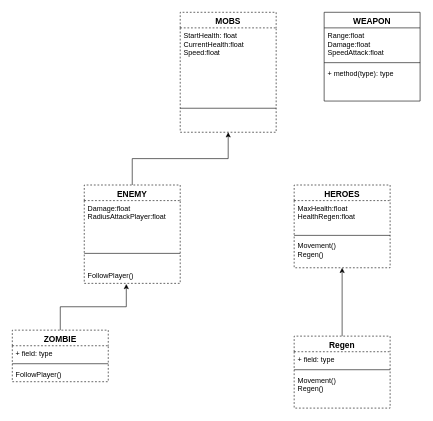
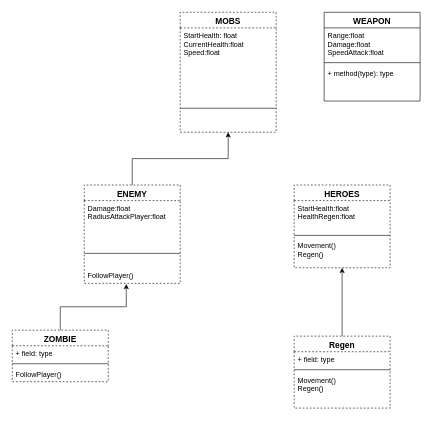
  <mxCell id="0" />
  <mxCell id="1" parent="0" />
  <mxCell id="2" value="MOBS" style="swimlane;fontStyle=1;align=center;verticalAlign=top;childLayout=stackLayout;horizontal=1;startSize=26;horizontalStack=0;resizeParent=1;resizeParentMax=0;resizeLast=0;collapsible=1;marginBottom=0;dashed=1;fontColor=#000000;strokeColor=#000000;strokeWidth=1;fillColor=none;fontSize=14;" parent="1" vertex="1"><mxGeometry x="300" y="20" width="160" height="200" as="geometry" /></mxCell>
  <mxCell id="3" value="StartHealth: float&#10;CurrentHealth:float&#10;Speed:float" style="text;strokeColor=none;fillColor=none;align=left;verticalAlign=top;spacingLeft=4;spacingRight=4;overflow=hidden;rotatable=0;points=[[0,0.5],[1,0.5]];portConstraint=eastwest;" parent="2" vertex="1"><mxGeometry y="26" width="160" height="94" as="geometry" /></mxCell>
  <mxCell id="4" value="" style="line;strokeWidth=1;fillColor=none;align=left;verticalAlign=middle;spacingTop=-1;spacingLeft=3;spacingRight=3;rotatable=0;labelPosition=right;points=[];portConstraint=eastwest;" parent="2" vertex="1"><mxGeometry y="120" width="160" height="80" as="geometry" /></mxCell>
  <mxCell id="5" style="edgeStyle=orthogonalEdgeStyle;rounded=0;orthogonalLoop=1;jettySize=auto;html=1;entryX=0.5;entryY=1;entryDx=0;entryDy=0;fontSize=14;fontColor=#000000;" parent="1" source="6" target="2" edge="1"><mxGeometry relative="1" as="geometry" /></mxCell>
  <mxCell id="6" value="ENEMY" style="swimlane;fontStyle=1;align=center;verticalAlign=top;childLayout=stackLayout;horizontal=1;startSize=26;horizontalStack=0;resizeParent=1;resizeParentMax=0;resizeLast=0;collapsible=1;marginBottom=0;dashed=1;fontSize=14;fontColor=#000000;strokeColor=#000000;strokeWidth=1;fillColor=none;" parent="1" vertex="1"><mxGeometry x="140" y="308" width="160" height="164" as="geometry" /></mxCell>
  <mxCell id="7" value="Damage:float&#10;RadiusAttackPlayer:float" style="text;strokeColor=none;fillColor=none;align=left;verticalAlign=top;spacingLeft=4;spacingRight=4;overflow=hidden;rotatable=0;points=[[0,0.5],[1,0.5]];portConstraint=eastwest;" parent="6" vertex="1"><mxGeometry y="26" width="160" height="64" as="geometry" /></mxCell>
  <mxCell id="8" value="" style="line;strokeWidth=1;fillColor=none;align=left;verticalAlign=middle;spacingTop=-1;spacingLeft=3;spacingRight=3;rotatable=0;labelPosition=right;points=[];portConstraint=eastwest;" parent="6" vertex="1"><mxGeometry y="90" width="160" height="48" as="geometry" /></mxCell>
  <mxCell id="9" value="FollowPlayer()&#10;" style="text;strokeColor=none;fillColor=none;align=left;verticalAlign=top;spacingLeft=4;spacingRight=4;overflow=hidden;rotatable=0;points=[[0,0.5],[1,0.5]];portConstraint=eastwest;" parent="6" vertex="1"><mxGeometry y="138" width="160" height="26" as="geometry" /></mxCell>
  <mxCell id="10" value="HEROES" style="swimlane;fontStyle=1;align=center;verticalAlign=top;childLayout=stackLayout;horizontal=1;startSize=26;horizontalStack=0;resizeParent=1;resizeParentMax=0;resizeLast=0;collapsible=1;marginBottom=0;dashed=1;fontSize=14;fontColor=#000000;strokeColor=#000000;strokeWidth=1;fillColor=none;" parent="1" vertex="1"><mxGeometry x="490" y="308" width="160" height="138" as="geometry" /></mxCell>
- <mxCell id="11" value="MaxHealth:float&#10;HealthRegen:float" style="text;strokeColor=none;fillColor=none;align=left;verticalAlign=top;spacingLeft=4;spacingRight=4;overflow=hidden;rotatable=0;points=[[0,0.5],[1,0.5]];portConstraint=eastwest;" parent="10" vertex="1"><mxGeometry y="26" width="160" height="54" as="geometry" /></mxCell>
+ <mxCell id="11" value="StartHealth:float&#10;HealthRegen:float" style="text;strokeColor=none;fillColor=none;align=left;verticalAlign=top;spacingLeft=4;spacingRight=4;overflow=hidden;rotatable=0;points=[[0,0.5],[1,0.5]];portConstraint=eastwest;" parent="10" vertex="1"><mxGeometry y="26" width="160" height="54" as="geometry" /></mxCell>
  <mxCell id="12" value="" style="line;strokeWidth=1;fillColor=none;align=left;verticalAlign=middle;spacingTop=-1;spacingLeft=3;spacingRight=3;rotatable=0;labelPosition=right;points=[];portConstraint=eastwest;" parent="10" vertex="1"><mxGeometry y="80" width="160" height="8" as="geometry" /></mxCell>
  <mxCell id="13" value="Movement()&#10;Regen()" style="text;strokeColor=none;fillColor=none;align=left;verticalAlign=top;spacingLeft=4;spacingRight=4;overflow=hidden;rotatable=0;points=[[0,0.5],[1,0.5]];portConstraint=eastwest;" parent="10" vertex="1"><mxGeometry y="88" width="160" height="50" as="geometry" /></mxCell>
  <mxCell id="14" style="edgeStyle=orthogonalEdgeStyle;rounded=0;orthogonalLoop=1;jettySize=auto;html=1;entryX=0.438;entryY=1.038;entryDx=0;entryDy=0;entryPerimeter=0;fontSize=14;fontColor=#000000;endArrow=classic;endFill=1;" parent="1" source="15" target="9" edge="1"><mxGeometry relative="1" as="geometry" /></mxCell>
  <mxCell id="15" value="ZOMBIE" style="swimlane;fontStyle=1;align=center;verticalAlign=top;childLayout=stackLayout;horizontal=1;startSize=26;horizontalStack=0;resizeParent=1;resizeParentMax=0;resizeLast=0;collapsible=1;marginBottom=0;dashed=1;fontSize=14;fontColor=#000000;strokeColor=#000000;strokeWidth=1;fillColor=none;" parent="1" vertex="1"><mxGeometry x="20" y="550" width="160" height="86" as="geometry" /></mxCell>
  <mxCell id="16" value="+ field: type" style="text;strokeColor=none;fillColor=none;align=left;verticalAlign=top;spacingLeft=4;spacingRight=4;overflow=hidden;rotatable=0;points=[[0,0.5],[1,0.5]];portConstraint=eastwest;" parent="15" vertex="1"><mxGeometry y="26" width="160" height="26" as="geometry" /></mxCell>
  <mxCell id="17" value="" style="line;strokeWidth=1;fillColor=none;align=left;verticalAlign=middle;spacingTop=-1;spacingLeft=3;spacingRight=3;rotatable=0;labelPosition=right;points=[];portConstraint=eastwest;" parent="15" vertex="1"><mxGeometry y="52" width="160" height="8" as="geometry" /></mxCell>
  <mxCell id="18" value="FollowPlayer()&#10;" style="text;strokeColor=none;fillColor=none;align=left;verticalAlign=top;spacingLeft=4;spacingRight=4;overflow=hidden;rotatable=0;points=[[0,0.5],[1,0.5]];portConstraint=eastwest;" parent="15" vertex="1"><mxGeometry y="60" width="160" height="26" as="geometry" /></mxCell>
  <mxCell id="19" style="edgeStyle=orthogonalEdgeStyle;rounded=0;orthogonalLoop=1;jettySize=auto;html=1;entryX=0.5;entryY=1;entryDx=0;entryDy=0;entryPerimeter=0;fontSize=14;fontColor=#000000;endArrow=classic;endFill=1;" parent="1" source="20" target="13" edge="1"><mxGeometry relative="1" as="geometry" /></mxCell>
  <mxCell id="20" value="Regen" style="swimlane;fontStyle=1;align=center;verticalAlign=top;childLayout=stackLayout;horizontal=1;startSize=26;horizontalStack=0;resizeParent=1;resizeParentMax=0;resizeLast=0;collapsible=1;marginBottom=0;dashed=1;fontSize=14;fontColor=#000000;strokeColor=#000000;strokeWidth=1;fillColor=none;" parent="1" vertex="1"><mxGeometry x="490" y="560" width="160" height="120" as="geometry" /></mxCell>
  <mxCell id="21" value="+ field: type" style="text;strokeColor=none;fillColor=none;align=left;verticalAlign=top;spacingLeft=4;spacingRight=4;overflow=hidden;rotatable=0;points=[[0,0.5],[1,0.5]];portConstraint=eastwest;" parent="20" vertex="1"><mxGeometry y="26" width="160" height="26" as="geometry" /></mxCell>
  <mxCell id="22" value="" style="line;strokeWidth=1;fillColor=none;align=left;verticalAlign=middle;spacingTop=-1;spacingLeft=3;spacingRight=3;rotatable=0;labelPosition=right;points=[];portConstraint=eastwest;" parent="20" vertex="1"><mxGeometry y="52" width="160" height="8" as="geometry" /></mxCell>
  <mxCell id="23" value="Movement()&#10;Regen()&#10;&#10;" style="text;strokeColor=none;fillColor=none;align=left;verticalAlign=top;spacingLeft=4;spacingRight=4;overflow=hidden;rotatable=0;points=[[0,0.5],[1,0.5]];portConstraint=eastwest;" parent="20" vertex="1"><mxGeometry y="60" width="160" height="60" as="geometry" /></mxCell>
  <mxCell id="24" value="WEAPON&#10;" style="swimlane;fontStyle=1;align=center;verticalAlign=top;childLayout=stackLayout;horizontal=1;startSize=26;horizontalStack=0;resizeParent=1;resizeParentMax=0;resizeLast=0;collapsible=1;marginBottom=0;fontSize=14;" parent="1" vertex="1"><mxGeometry x="540" y="20" width="160" height="148" as="geometry" /></mxCell>
  <mxCell id="25" value="Range:float&#10;Damage:float&#10;SpeedAttack:float&#10;" style="text;strokeColor=none;fillColor=none;align=left;verticalAlign=top;spacingLeft=4;spacingRight=4;overflow=hidden;rotatable=0;points=[[0,0.5],[1,0.5]];portConstraint=eastwest;" parent="24" vertex="1"><mxGeometry y="26" width="160" height="54" as="geometry" /></mxCell>
  <mxCell id="26" value="" style="line;strokeWidth=1;fillColor=none;align=left;verticalAlign=middle;spacingTop=-1;spacingLeft=3;spacingRight=3;rotatable=0;labelPosition=right;points=[];portConstraint=eastwest;" parent="24" vertex="1"><mxGeometry y="80" width="160" height="8" as="geometry" /></mxCell>
  <mxCell id="27" value="+ method(type): type" style="text;strokeColor=none;fillColor=none;align=left;verticalAlign=top;spacingLeft=4;spacingRight=4;overflow=hidden;rotatable=0;points=[[0,0.5],[1,0.5]];portConstraint=eastwest;" parent="24" vertex="1"><mxGeometry y="88" width="160" height="60" as="geometry" /></mxCell>
